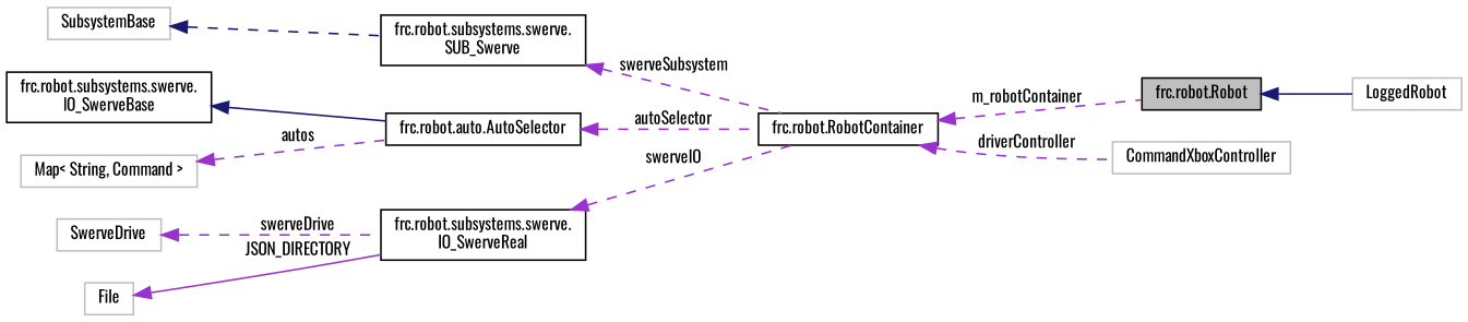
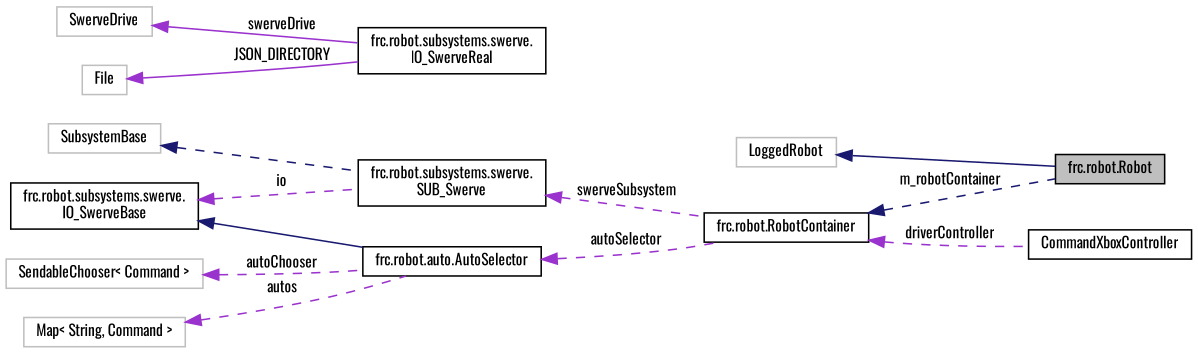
  digraph {
    fontname=Oswald
    rankdir=LR
    node [color=grey75 fillcolor=white fontname=Oswald fontsize=10 shape=record style=filled]
    edge [color=darkorchid3 dir=back fontname=Oswald fontsize=10 labelfontname=Helvetica labelfontsize=10 style=dashed]
    n1 [color=black fillcolor=grey75 fontcolor=black height=0.2 label="frc.robot.Robot" width=0.4]
    n2 [height=0.2 label=LoggedRobot width=0.4]
    n3 [color=black height=0.2 label="frc.robot.RobotContainer" width=0.4]
-   n4 [height=0.2 label=CommandXboxController width=0.4]
+   n4 [color=black height=0.2 label=CommandXboxController width=0.4]
    n5 [color=black height=0.2 label="frc.robot.subsystems.swerve.\lSUB_Swerve" width=0.4]
    n6 [height=0.2 label=SubsystemBase width=0.4]
    n7 [color=black height=0.2 label="frc.robot.subsystems.swerve.\lIO_SwerveBase" width=0.4]
    n8 [color=black height=0.2 label="frc.robot.auto.AutoSelector" width=0.4]
    n9 [color=black height=0.2 label="frc.robot.subsystems.swerve.\lIO_SwerveReal" width=0.4]
    n10 [height=0.2 label=SwerveDrive width=0.4]
    n11 [height=0.2 label=File width=0.4]
+   n12 [height=0.2 label="SendableChooser\< Command \>" width=0.4]
    n13 [height=0.2 label="Map\< String, Command \>" width=0.4]
-   n1 -> n2 [color=midnightblue style=solid]
-   n3 -> n1 [label=" m_robotContainer"]
+   n2 -> n1 [color=midnightblue style=solid]
+   n3 -> n1 [color=midnightblue label=" m_robotContainer"]
    n3 -> n4 [label=" driverController"]
    n5 -> n3 [label=" swerveSubsystem"]
    n6 -> n5 [color=midnightblue]
+   n7 -> n5 [label=" io"]
    n7 -> n8 [color=midnightblue style=solid]
    n8 -> n3 [label=" autoSelector"]
-   n9 -> n3 [label=" swerveIO"]
-   n10 -> n9 [label=" swerveDrive"]
+   n10 -> n9 [label=" swerveDrive" style=solid]
    n11 -> n9 [label=" JSON_DIRECTORY" style=solid]
+   n12 -> n8 [label=" autoChooser"]
    n13 -> n8 [label=" autos"]
  }
